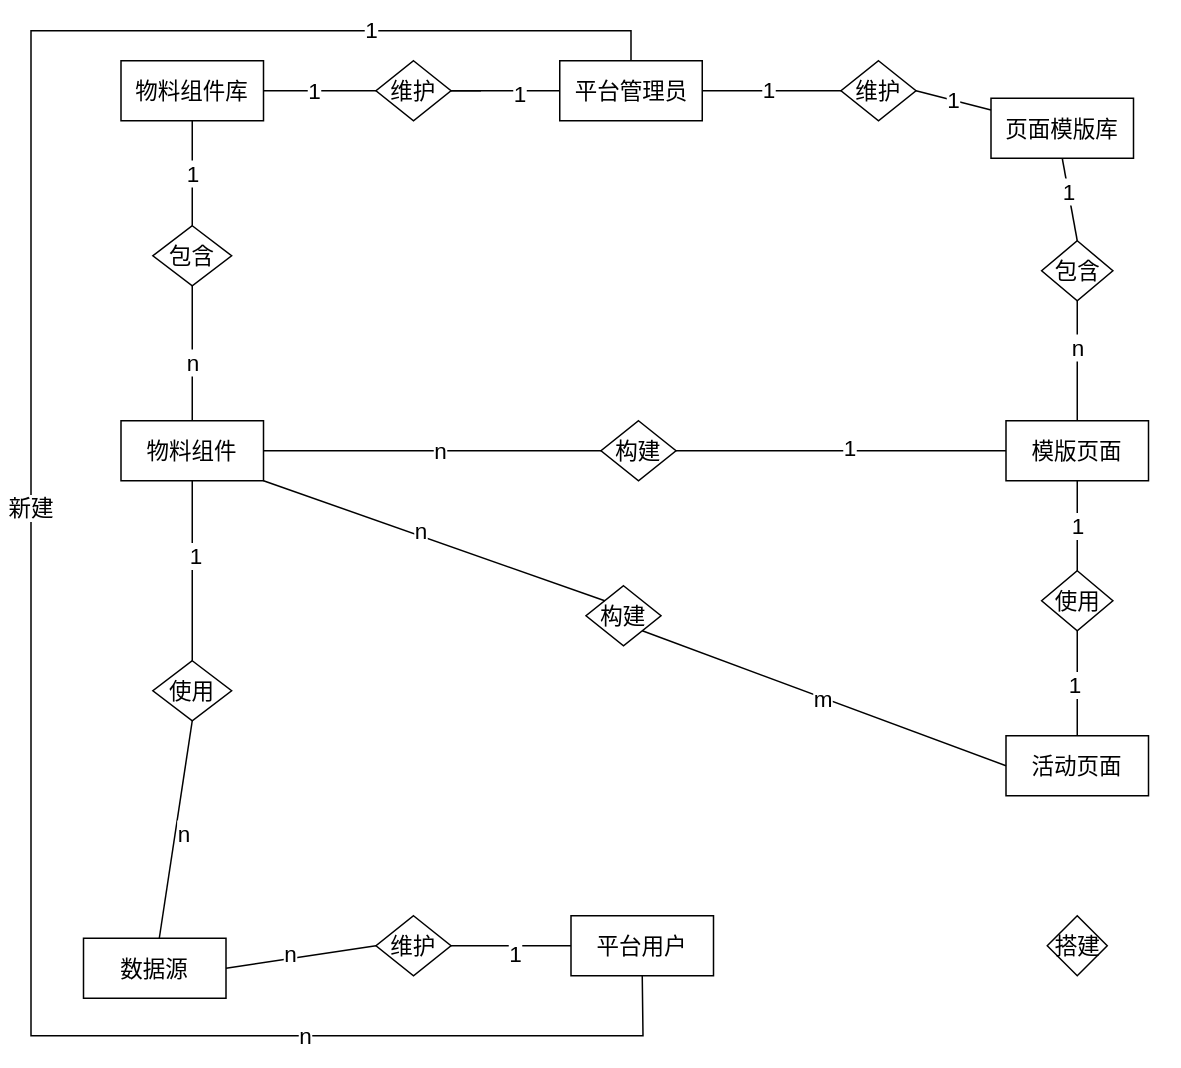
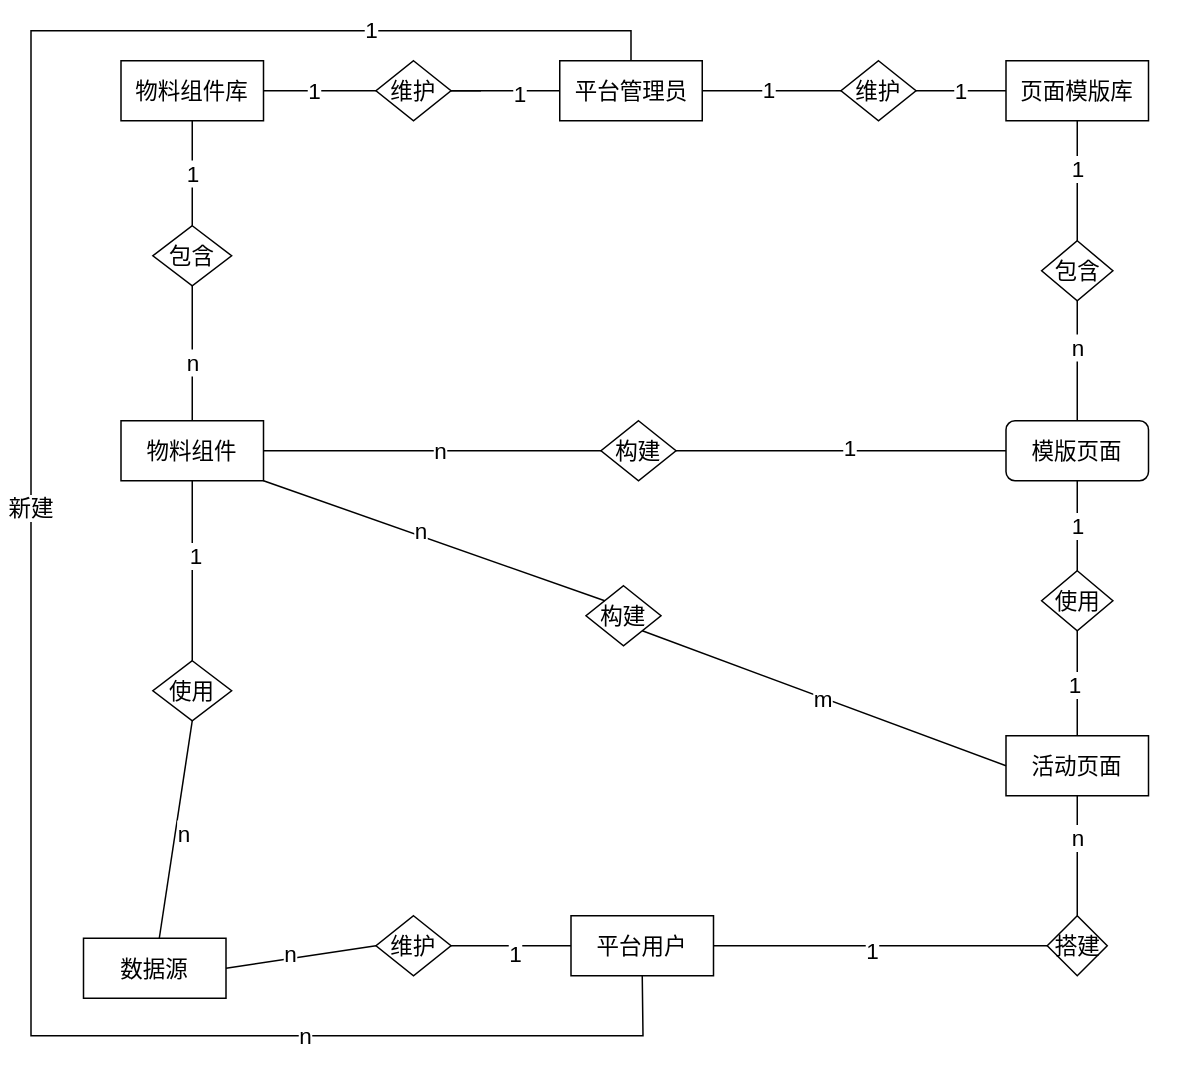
  <mxCell id="0" />
  <mxCell id="1" parent="0" />
  <mxCell id="2" value="平台管理员" style="rounded=0;whiteSpace=wrap;html=1;fontSize=15;" parent="1" vertex="1"><mxGeometry x="372.5" y="40" width="95" height="40" as="geometry" /></mxCell>
  <mxCell id="3" value="物料组件库" style="rounded=0;whiteSpace=wrap;html=1;fontSize=15;" parent="1" vertex="1"><mxGeometry x="80" y="40" width="95" height="40" as="geometry" /></mxCell>
  <mxCell id="4" value="物料组件" style="rounded=0;whiteSpace=wrap;html=1;fontSize=15;" parent="1" vertex="1"><mxGeometry x="80" y="280" width="95" height="40" as="geometry" /></mxCell>
  <mxCell id="5" value="包含" style="rhombus;whiteSpace=wrap;html=1;fontSize=15;" parent="1" vertex="1"><mxGeometry x="101.25" y="150" width="52.5" height="40" as="geometry" /></mxCell>
- <mxCell id="6" value="页面模版库" style="rounded=0;whiteSpace=wrap;html=1;fontSize=15;" parent="1" vertex="1"><mxGeometry x="660" y="65" width="95" height="40" as="geometry" /></mxCell>
- <mxCell id="7" value="模版页面" style="rounded=0;whiteSpace=wrap;html=1;fontSize=15;" parent="1" vertex="1"><mxGeometry x="670" y="280" width="95" height="40" as="geometry" /></mxCell>
+ <mxCell id="6" value="页面模版库" style="rounded=0;whiteSpace=wrap;html=1;fontSize=15;" parent="1" vertex="1"><mxGeometry x="670" y="40" width="95" height="40" as="geometry" /></mxCell>
+ <mxCell id="7" value="模版页面" style="whiteSpace=wrap;html=1;fontSize=15;rounded=1;" parent="1" vertex="1"><mxGeometry x="670" y="280" width="95" height="40" as="geometry" /></mxCell>
  <mxCell id="8" value="维护" style="rhombus;whiteSpace=wrap;html=1;fontSize=15;" parent="1" vertex="1"><mxGeometry x="560" y="40" width="50" height="40" as="geometry" /></mxCell>
  <mxCell id="9" value="平台用户" style="rounded=0;whiteSpace=wrap;html=1;fontSize=15;" parent="1" vertex="1"><mxGeometry x="380" y="610" width="95" height="40" as="geometry" /></mxCell>
  <mxCell id="10" value="数据源" style="rounded=0;whiteSpace=wrap;html=1;fontSize=15;" parent="1" vertex="1"><mxGeometry x="55" y="625" width="95" height="40" as="geometry" /></mxCell>
  <mxCell id="11" value="" style="endArrow=none;html=1;rounded=0;exitX=1;exitY=0.5;exitDx=0;exitDy=0;entryX=0;entryY=0.5;entryDx=0;entryDy=0;fontSize=15;" parent="1" source="31" target="2" edge="1"><mxGeometry width="50" height="50" relative="1" as="geometry"><mxPoint x="440" y="230" as="sourcePoint" /><mxPoint x="490" y="180" as="targetPoint" /></mxGeometry></mxCell>
  <mxCell id="12" value="1" style="edgeLabel;html=1;align=center;verticalAlign=middle;resizable=0;points=[];fontSize=15;" parent="11" vertex="1" connectable="0"><mxGeometry x="0.224" y="-1" relative="1" as="geometry"><mxPoint x="1" as="offset" /></mxGeometry></mxCell>
  <mxCell id="13" value="" style="endArrow=none;html=1;rounded=0;exitX=1;exitY=0.5;exitDx=0;exitDy=0;fontSize=15;" parent="1" source="31" edge="1"><mxGeometry width="50" height="50" relative="1" as="geometry"><mxPoint x="370" y="70" as="sourcePoint" /><mxPoint x="320" y="60" as="targetPoint" /></mxGeometry></mxCell>
  <mxCell id="14" value="" style="endArrow=none;html=1;rounded=0;exitX=1;exitY=0.5;exitDx=0;exitDy=0;entryX=0;entryY=0.5;entryDx=0;entryDy=0;fontSize=15;" parent="1" source="2" target="8" edge="1"><mxGeometry width="50" height="50" relative="1" as="geometry"><mxPoint x="218" y="170" as="sourcePoint" /><mxPoint x="218" y="200" as="targetPoint" /></mxGeometry></mxCell>
  <mxCell id="15" value="1" style="edgeLabel;html=1;align=center;verticalAlign=middle;resizable=0;points=[];fontSize=15;" parent="14" vertex="1" connectable="0"><mxGeometry x="-0.049" y="2" relative="1" as="geometry"><mxPoint as="offset" /></mxGeometry></mxCell>
  <mxCell id="16" value="1" style="endArrow=none;html=1;rounded=0;entryX=1;entryY=0.5;entryDx=0;entryDy=0;fontSize=15;" parent="1" source="6" target="8" edge="1"><mxGeometry width="50" height="50" relative="1" as="geometry"><mxPoint x="535" y="70" as="sourcePoint" /><mxPoint x="590" y="70" as="targetPoint" /></mxGeometry></mxCell>
  <mxCell id="17" value="使用" style="rhombus;whiteSpace=wrap;html=1;fontSize=15;" parent="1" vertex="1"><mxGeometry x="101.25" y="440" width="52.5" height="40" as="geometry" /></mxCell>
  <mxCell id="18" value="维护" style="rhombus;whiteSpace=wrap;html=1;fontSize=15;" parent="1" vertex="1"><mxGeometry x="250" y="610" width="50" height="40" as="geometry" /></mxCell>
  <mxCell id="19" value="" style="endArrow=none;html=1;rounded=0;entryX=0.5;entryY=0;entryDx=0;entryDy=0;exitX=0.5;exitY=1;exitDx=0;exitDy=0;fontSize=15;" parent="1" source="4" target="17" edge="1"><mxGeometry width="50" height="50" relative="1" as="geometry"><mxPoint x="-210" y="260" as="sourcePoint" /><mxPoint x="490" y="110" as="targetPoint" /></mxGeometry></mxCell>
  <mxCell id="20" value="1" style="edgeLabel;html=1;align=center;verticalAlign=middle;resizable=0;points=[];fontSize=15;" parent="19" vertex="1" connectable="0"><mxGeometry x="-0.183" y="2" relative="1" as="geometry"><mxPoint as="offset" /></mxGeometry></mxCell>
  <mxCell id="21" value="" style="endArrow=none;html=1;rounded=0;entryX=0.5;entryY=1;entryDx=0;entryDy=0;fontSize=15;" parent="1" source="10" target="17" edge="1"><mxGeometry width="50" height="50" relative="1" as="geometry"><mxPoint x="138" y="150" as="sourcePoint" /><mxPoint x="138" y="250" as="targetPoint" /></mxGeometry></mxCell>
  <mxCell id="22" value="n" style="edgeLabel;html=1;align=center;verticalAlign=middle;resizable=0;points=[];fontSize=15;" parent="21" vertex="1" connectable="0"><mxGeometry x="0.431" y="-3" relative="1" as="geometry"><mxPoint x="-3" y="33" as="offset" /></mxGeometry></mxCell>
  <mxCell id="23" value="" style="endArrow=none;html=1;rounded=0;entryX=0;entryY=0.5;entryDx=0;entryDy=0;exitX=1;exitY=0.5;exitDx=0;exitDy=0;fontSize=15;" parent="1" source="18" target="9" edge="1"><mxGeometry width="50" height="50" relative="1" as="geometry"><mxPoint x="158" y="620" as="sourcePoint" /><mxPoint x="158" y="560" as="targetPoint" /></mxGeometry></mxCell>
  <mxCell id="24" value="1" style="edgeLabel;html=1;align=center;verticalAlign=middle;resizable=0;points=[];fontSize=15;" parent="23" vertex="1" connectable="0"><mxGeometry x="0.033" y="-4" relative="1" as="geometry"><mxPoint x="1" as="offset" /></mxGeometry></mxCell>
  <mxCell id="25" value="" style="endArrow=none;html=1;rounded=0;exitX=1;exitY=0.5;exitDx=0;exitDy=0;entryX=0;entryY=0.5;entryDx=0;entryDy=0;fontSize=15;" parent="1" source="10" target="18" edge="1"><mxGeometry width="50" height="50" relative="1" as="geometry"><mxPoint x="325" y="640" as="sourcePoint" /><mxPoint x="270" y="660" as="targetPoint" /></mxGeometry></mxCell>
  <mxCell id="26" value="n" style="edgeLabel;html=1;align=center;verticalAlign=middle;resizable=0;points=[];fontSize=15;" parent="25" vertex="1" connectable="0"><mxGeometry x="-0.133" y="4" relative="1" as="geometry"><mxPoint as="offset" /></mxGeometry></mxCell>
  <mxCell id="27" value="构建" style="rhombus;whiteSpace=wrap;html=1;fontSize=15;" parent="1" vertex="1"><mxGeometry x="400" y="280" width="50" height="40" as="geometry" /></mxCell>
  <mxCell id="28" value="包含" style="rhombus;whiteSpace=wrap;html=1;fontSize=15;" parent="1" vertex="1"><mxGeometry x="693.75" y="160" width="47.5" height="40" as="geometry" /></mxCell>
  <mxCell id="29" value="" style="endArrow=none;html=1;rounded=0;exitX=1;exitY=0.5;exitDx=0;exitDy=0;fontSize=15;" parent="1" source="3" target="31" edge="1"><mxGeometry width="50" height="50" relative="1" as="geometry"><mxPoint x="175" y="60" as="sourcePoint" /><mxPoint x="320" y="60" as="targetPoint" /></mxGeometry></mxCell>
  <mxCell id="30" value="1" style="edgeLabel;html=1;align=center;verticalAlign=middle;resizable=0;points=[];fontSize=15;" parent="29" vertex="1" connectable="0"><mxGeometry x="-0.133" y="1" relative="1" as="geometry"><mxPoint as="offset" /></mxGeometry></mxCell>
  <mxCell id="31" value="维护" style="rhombus;whiteSpace=wrap;html=1;fontSize=15;" parent="1" vertex="1"><mxGeometry x="250" y="40" width="50" height="40" as="geometry" /></mxCell>
  <mxCell id="32" value="" style="endArrow=none;html=1;rounded=0;exitX=1;exitY=0.5;exitDx=0;exitDy=0;entryX=0;entryY=0.5;entryDx=0;entryDy=0;fontSize=15;" parent="1" source="4" target="27" edge="1"><mxGeometry width="50" height="50" relative="1" as="geometry"><mxPoint x="420" y="40" as="sourcePoint" /><mxPoint x="470" y="-10" as="targetPoint" /></mxGeometry></mxCell>
  <mxCell id="33" value="n" style="edgeLabel;html=1;align=center;verticalAlign=middle;resizable=0;points=[];fontSize=15;" parent="32" vertex="1" connectable="0"><mxGeometry x="0.036" y="1" relative="1" as="geometry"><mxPoint as="offset" /></mxGeometry></mxCell>
  <mxCell id="34" value="" style="endArrow=none;html=1;rounded=0;entryX=1;entryY=0.5;entryDx=0;entryDy=0;exitX=0;exitY=0.5;exitDx=0;exitDy=0;fontSize=15;" parent="1" source="7" target="27" edge="1"><mxGeometry width="50" height="50" relative="1" as="geometry"><mxPoint x="185" y="-140" as="sourcePoint" /><mxPoint x="385" y="-140" as="targetPoint" /></mxGeometry></mxCell>
  <mxCell id="35" value="1" style="edgeLabel;html=1;align=center;verticalAlign=middle;resizable=0;points=[];fontSize=15;" parent="34" vertex="1" connectable="0"><mxGeometry x="-0.039" y="-3" relative="1" as="geometry"><mxPoint x="1" as="offset" /></mxGeometry></mxCell>
  <mxCell id="36" value="活动页面" style="rounded=0;whiteSpace=wrap;html=1;fontSize=15;" parent="1" vertex="1"><mxGeometry x="670" y="490" width="95" height="40" as="geometry" /></mxCell>
  <mxCell id="37" value="搭建" style="rhombus;whiteSpace=wrap;html=1;fontSize=15;" parent="1" vertex="1"><mxGeometry x="697.5" y="610" width="40" height="40" as="geometry" /></mxCell>
  <mxCell id="38" value="构建" style="rhombus;whiteSpace=wrap;html=1;fontSize=15;" parent="1" vertex="1"><mxGeometry x="390" y="390" width="50" height="40" as="geometry" /></mxCell>
  <mxCell id="39" value="1" style="endArrow=none;html=1;rounded=0;entryX=0.5;entryY=1;entryDx=0;entryDy=0;fontSize=15;" parent="1" source="5" target="3" edge="1"><mxGeometry width="50" height="50" relative="1" as="geometry"><mxPoint x="270" y="380" as="sourcePoint" /><mxPoint x="120" y="100" as="targetPoint" /></mxGeometry></mxCell>
  <mxCell id="40" value="" style="endArrow=none;html=1;rounded=0;entryX=0.5;entryY=0;entryDx=0;entryDy=0;exitX=0.5;exitY=1;exitDx=0;exitDy=0;fontSize=15;" parent="1" source="5" target="4" edge="1"><mxGeometry width="50" height="50" relative="1" as="geometry"><mxPoint x="138" y="160" as="sourcePoint" /><mxPoint x="138" y="90" as="targetPoint" /></mxGeometry></mxCell>
  <mxCell id="41" value="n" style="edgeLabel;html=1;align=center;verticalAlign=middle;resizable=0;points=[];fontSize=15;" parent="40" vertex="1" connectable="0"><mxGeometry x="0.111" relative="1" as="geometry"><mxPoint as="offset" /></mxGeometry></mxCell>
  <mxCell id="42" value="" style="endArrow=none;html=1;rounded=0;entryX=0.5;entryY=1;entryDx=0;entryDy=0;exitX=0.5;exitY=0;exitDx=0;exitDy=0;fontSize=15;" parent="1" source="7" target="28" edge="1"><mxGeometry width="50" height="50" relative="1" as="geometry"><mxPoint x="680" y="270" as="sourcePoint" /><mxPoint x="320" y="330" as="targetPoint" /></mxGeometry></mxCell>
  <mxCell id="43" value="n" style="edgeLabel;html=1;align=center;verticalAlign=middle;resizable=0;points=[];fontSize=15;" parent="42" vertex="1" connectable="0"><mxGeometry x="0.35" relative="1" as="geometry"><mxPoint y="4" as="offset" /></mxGeometry></mxCell>
  <mxCell id="44" value="" style="endArrow=none;html=1;rounded=0;entryX=0.5;entryY=1;entryDx=0;entryDy=0;exitX=0.5;exitY=0;exitDx=0;exitDy=0;fontSize=15;" parent="1" source="28" target="6" edge="1"><mxGeometry width="50" height="50" relative="1" as="geometry"><mxPoint x="270" y="380" as="sourcePoint" /><mxPoint x="320" y="330" as="targetPoint" /></mxGeometry></mxCell>
  <mxCell id="45" value="1" style="edgeLabel;html=1;align=center;verticalAlign=middle;resizable=0;points=[];fontSize=15;" parent="44" vertex="1" connectable="0"><mxGeometry x="0.225" relative="1" as="geometry"><mxPoint as="offset" /></mxGeometry></mxCell>
  <mxCell id="46" value="使用" style="rhombus;whiteSpace=wrap;html=1;fontSize=15;" parent="1" vertex="1"><mxGeometry x="693.75" y="380" width="47.5" height="40" as="geometry" /></mxCell>
  <mxCell id="47" value="" style="endArrow=none;html=1;rounded=0;entryX=1;entryY=1;entryDx=0;entryDy=0;exitX=0;exitY=0;exitDx=0;exitDy=0;fontSize=15;" parent="1" source="38" target="4" edge="1"><mxGeometry width="50" height="50" relative="1" as="geometry"><mxPoint x="270" y="490" as="sourcePoint" /><mxPoint x="320" y="440" as="targetPoint" /></mxGeometry></mxCell>
  <mxCell id="48" value="n" style="edgeLabel;html=1;align=center;verticalAlign=middle;resizable=0;points=[];fontSize=15;" parent="47" vertex="1" connectable="0"><mxGeometry x="0.098" y="-4" relative="1" as="geometry"><mxPoint as="offset" /></mxGeometry></mxCell>
  <mxCell id="49" value="m" style="endArrow=none;html=1;rounded=0;entryX=1;entryY=1;entryDx=0;entryDy=0;exitX=0;exitY=0.5;exitDx=0;exitDy=0;fontSize=15;" parent="1" source="36" target="38" edge="1"><mxGeometry x="0.004" width="50" height="50" relative="1" as="geometry"><mxPoint x="270" y="490" as="sourcePoint" /><mxPoint x="320" y="440" as="targetPoint" /><mxPoint as="offset" /></mxGeometry></mxCell>
  <mxCell id="50" value="1" style="endArrow=none;html=1;rounded=0;entryX=0.5;entryY=1;entryDx=0;entryDy=0;exitX=0.5;exitY=0;exitDx=0;exitDy=0;fontSize=15;" parent="1" source="46" target="7" edge="1"><mxGeometry width="50" height="50" relative="1" as="geometry"><mxPoint x="280" y="450" as="sourcePoint" /><mxPoint x="330" y="400" as="targetPoint" /></mxGeometry></mxCell>
  <mxCell id="51" value="" style="endArrow=none;html=1;rounded=0;entryX=0.5;entryY=0;entryDx=0;entryDy=0;exitX=0.5;exitY=1;exitDx=0;exitDy=0;fontSize=15;" parent="1" source="46" target="36" edge="1"><mxGeometry width="50" height="50" relative="1" as="geometry"><mxPoint x="728" y="390" as="sourcePoint" /><mxPoint x="728" y="330" as="targetPoint" /></mxGeometry></mxCell>
  <mxCell id="52" value="1" style="edgeLabel;html=1;align=center;verticalAlign=middle;resizable=0;points=[];fontSize=15;" parent="51" vertex="1" connectable="0"><mxGeometry y="-2" relative="1" as="geometry"><mxPoint as="offset" /></mxGeometry></mxCell>
+ <mxCell id="53" value="" style="endArrow=none;html=1;rounded=0;entryX=0.5;entryY=1;entryDx=0;entryDy=0;exitX=0.5;exitY=0;exitDx=0;exitDy=0;fontSize=15;" parent="1" source="37" target="36" edge="1"><mxGeometry width="50" height="50" relative="1" as="geometry"><mxPoint x="280" y="450" as="sourcePoint" /><mxPoint x="330" y="400" as="targetPoint" /></mxGeometry></mxCell>
+ <mxCell id="54" value="n" style="edgeLabel;html=1;align=center;verticalAlign=middle;resizable=0;points=[];fontSize=15;" parent="53" vertex="1" connectable="0"><mxGeometry x="0.325" relative="1" as="geometry"><mxPoint as="offset" /></mxGeometry></mxCell>
+ <mxCell id="55" value="" style="endArrow=none;html=1;rounded=0;entryX=1;entryY=0.5;entryDx=0;entryDy=0;exitX=0;exitY=0.5;exitDx=0;exitDy=0;fontSize=15;" parent="1" source="37" target="9" edge="1"><mxGeometry width="50" height="50" relative="1" as="geometry"><mxPoint x="728" y="610" as="sourcePoint" /><mxPoint x="728" y="540" as="targetPoint" /></mxGeometry></mxCell>
+ <mxCell id="56" value="1" style="edgeLabel;html=1;align=center;verticalAlign=middle;resizable=0;points=[];fontSize=15;" parent="55" vertex="1" connectable="0"><mxGeometry x="0.052" y="2" relative="1" as="geometry"><mxPoint as="offset" /></mxGeometry></mxCell>
  <mxCell id="57" value="" style="endArrow=none;html=1;rounded=0;entryX=0.5;entryY=0;entryDx=0;entryDy=0;exitX=0.5;exitY=1;exitDx=0;exitDy=0;fontSize=15;" parent="1" source="9" target="2" edge="1"><mxGeometry width="50" height="50" relative="1" as="geometry"><mxPoint x="320" y="50" as="sourcePoint" /><mxPoint x="220" y="390" as="targetPoint" /><Array as="points"><mxPoint x="428" y="690" /><mxPoint x="20" y="690" /><mxPoint x="20" y="20" /><mxPoint x="420" y="20" /></Array></mxGeometry></mxCell>
  <mxCell id="58" value="新建" style="edgeLabel;html=1;align=center;verticalAlign=middle;resizable=0;points=[];fontSize=15;" parent="57" vertex="1" connectable="0"><mxGeometry x="0.042" y="1" relative="1" as="geometry"><mxPoint as="offset" /></mxGeometry></mxCell>
  <mxCell id="59" value="1" style="edgeLabel;html=1;align=center;verticalAlign=middle;resizable=0;points=[];fontSize=15;" parent="57" vertex="1" connectable="0"><mxGeometry x="0.749" y="2" relative="1" as="geometry"><mxPoint as="offset" /></mxGeometry></mxCell>
  <mxCell id="60" value="n" style="edgeLabel;html=1;align=center;verticalAlign=middle;resizable=0;points=[];fontSize=15;" parent="57" vertex="1" connectable="0"><mxGeometry x="-0.654" y="-1" relative="1" as="geometry"><mxPoint as="offset" /></mxGeometry></mxCell>
